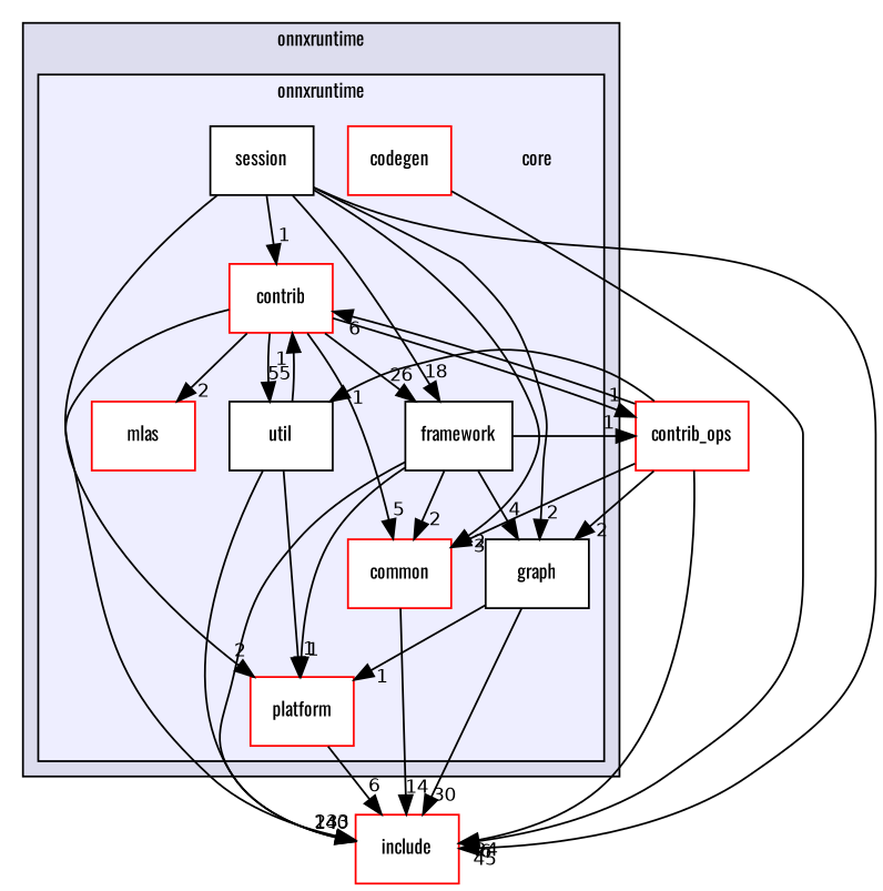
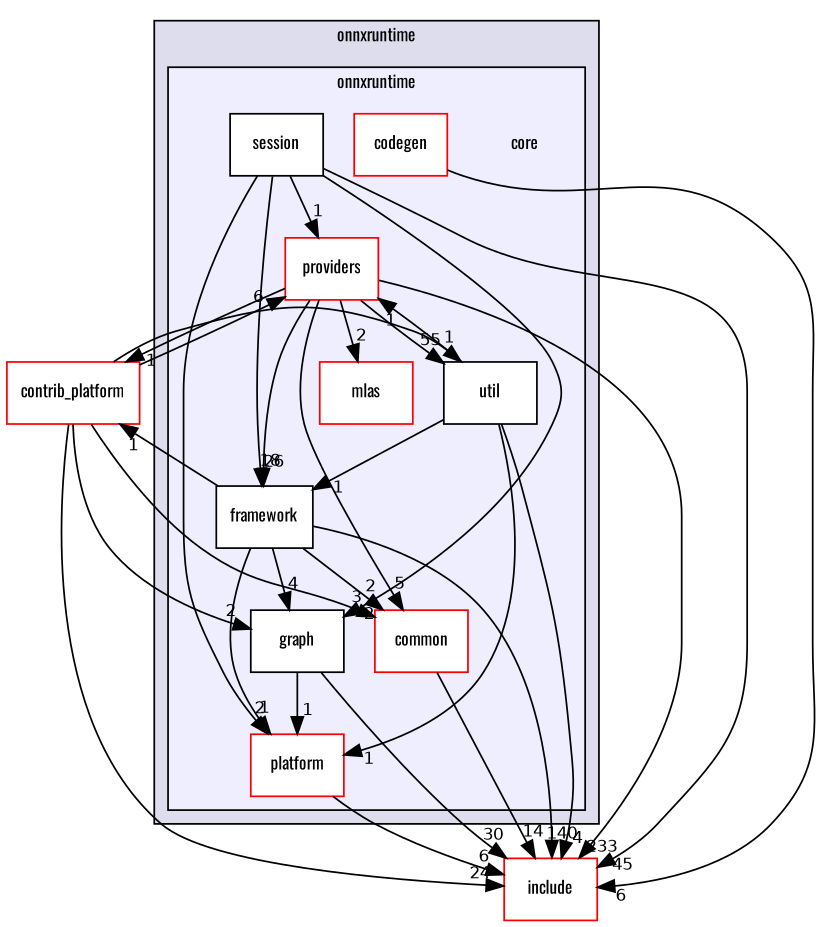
  digraph {
    compound=true
    fontname=Oswald
    node [fontname=Oswald fontsize=10 shape=box color=red fillcolor=white style=filled]
    edge [headlabel=1 labeldistance=1.5 labelfontname=Helvetica labelfontsize=10 fontname=Oswald]
    n1 [label=core shape=plaintext color="" fillcolor="" style=""]
    n2 [label=codegen]
    n3 [label=common]
    n4 [color=black label=framework]
    n5 [color=black label="graph"]
    n6 [label=mlas]
    n7 [label=platform]
-   n8 [label=contrib]
+   n8 [label=providers]
    n9 [color=black label=session]
    n10 [color=black label=util]
    n11 [label=include]
-   n12 [label=contrib_ops]
+   n12 [label=contrib_platform]
    subgraph cluster_1 {
      bgcolor="#ddddee"
      fontsize=10
      label=onnxruntime
      pencolor=black
      subgraph cluster_2 {
        bgcolor="#eeeeff"
        fontsize=10
        pencolor=black
        n1
        n2
        n3
        n4
        n5
        n6
        n7
        n8
        n9
        n10
      }
    }
    n2 -> n11 [headlabel=6]
    n3 -> n11 [headlabel=14]
    n4 -> n3 [headlabel=2]
    n4 -> n5 [headlabel=4]
    n4 -> n7
    n4 -> n11 [headlabel=140]
    n4 -> n12
    n5 -> n7
    n5 -> n11 [headlabel=30]
    n7 -> n11 [headlabel=6]
    n8 -> n3 [headlabel=5]
    n8 -> n4 [headlabel=26]
    n8 -> n6 [headlabel=2]
    n8 -> n10 [headlabel=55]
    n8 -> n11 [headlabel=233]
    n8 -> n12
-   n9 -> n3 [headlabel=2]
    n9 -> n4 [headlabel=18]
    n9 -> n5 [headlabel=2]
    n9 -> n7 [headlabel=2]
    n9 -> n8
    n9 -> n11 [headlabel=45]
+   n10 -> n4
    n10 -> n7
    n10 -> n8
    n10 -> n11 [headlabel=4]
    n12 -> n3 [headlabel=3]
    n12 -> n5 [headlabel=2]
    n12 -> n8 [headlabel=6]
    n12 -> n10
    n12 -> n11 [headlabel=24]
  }
